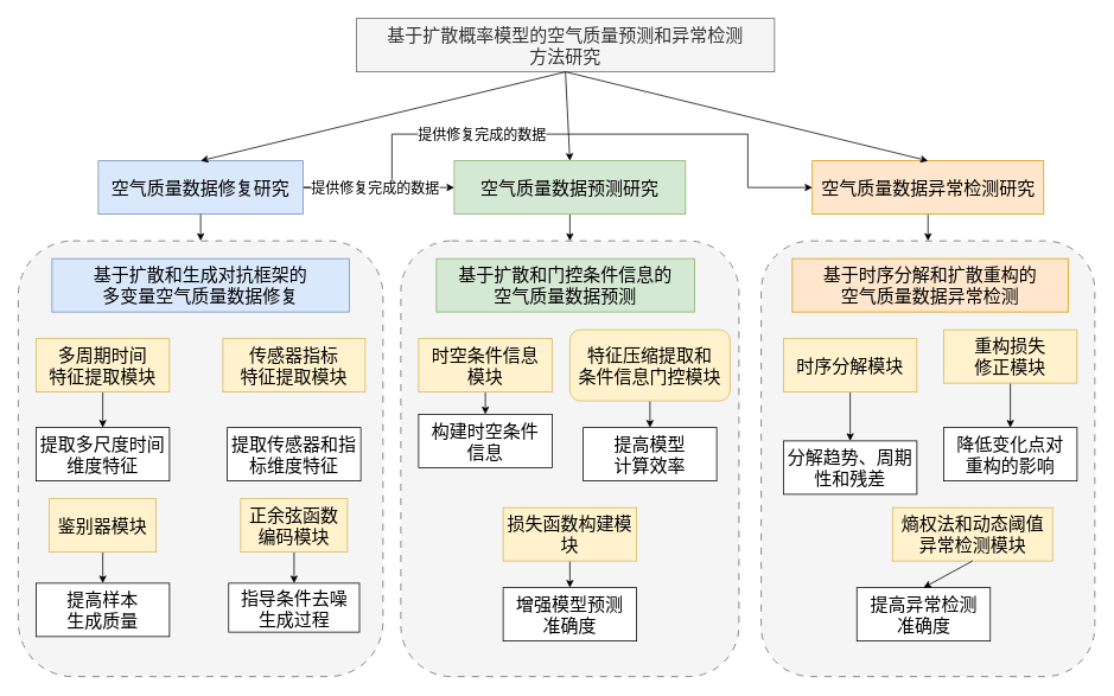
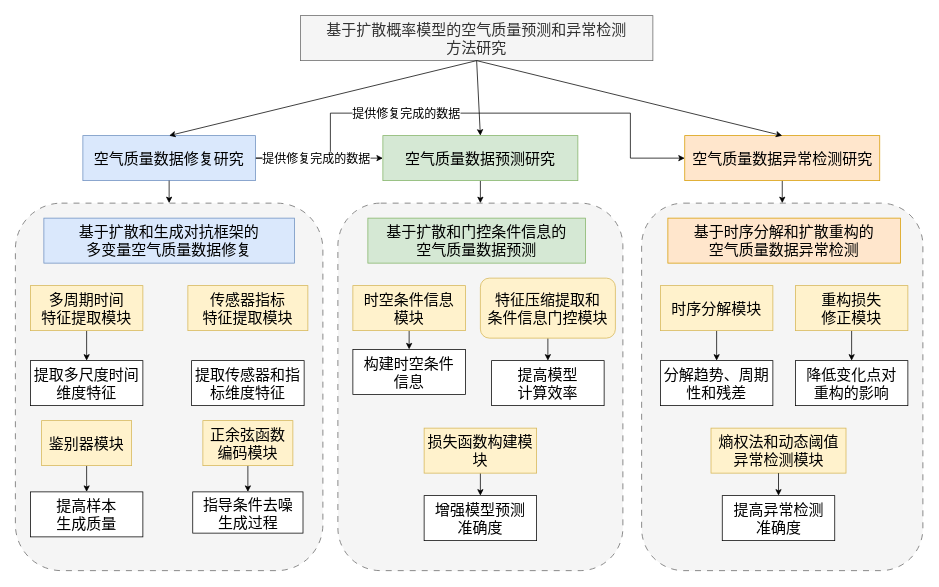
  <mxCell id="0" />
  <mxCell id="1" parent="0" />
  <mxCell id="2" value="" style="rounded=1;whiteSpace=wrap;fillColor=#f5f5f5;dashed=1;dashPattern=8 8;fontColor=#333333;strokeColor=#666666;fontSize=20;" parent="1" vertex="1"><mxGeometry x="855" y="270" width="375" height="490" as="geometry" /></mxCell>
  <mxCell id="3" value="" style="rounded=1;whiteSpace=wrap;fillColor=#f5f5f5;dashed=1;dashPattern=8 8;fontColor=#333333;strokeColor=#666666;fontSize=20;" parent="1" vertex="1"><mxGeometry x="450" y="270" width="380" height="490" as="geometry" /></mxCell>
  <mxCell id="4" value="" style="rounded=1;whiteSpace=wrap;fillColor=#f5f5f5;dashed=1;dashPattern=8 8;strokeColor=#666666;fontColor=#333333;fontSize=20;" parent="1" vertex="1"><mxGeometry x="20" y="270" width="410" height="490" as="geometry" /></mxCell>
  <mxCell id="5" value="" style="rounded=0;orthogonalLoop=1;jettySize=auto;exitX=0.5;exitY=1;exitDx=0;exitDy=0;entryX=0.5;entryY=0;entryDx=0;entryDy=0;fontSize=20;" parent="1" source="6" target="16" edge="1"><mxGeometry relative="1" as="geometry" /></mxCell>
  <mxCell id="6" value="基于扩散概率模型的空气质量预测和异常检测&#10;方法研究" style="rounded=0;whiteSpace=wrap;fillColor=#f5f5f5;fontColor=#333333;strokeColor=#666666;fontSize=20;" parent="1" vertex="1"><mxGeometry x="400" y="20" width="470" height="60" as="geometry" /></mxCell>
  <mxCell id="7" value="基于扩散和生成对抗框架的&#10;多变量空气质量数据修复" style="rounded=0;whiteSpace=wrap;fontSize=20;fillColor=#dae8fc;strokeColor=#6c8ebf;" parent="1" vertex="1"><mxGeometry x="58" y="290" width="334" height="60" as="geometry" /></mxCell>
  <mxCell id="8" value="基于扩散和门控条件信息的&#10;空气质量数据预测" style="rounded=0;whiteSpace=wrap;fillColor=#d5e8d4;strokeColor=#82b366;fontSize=20;" parent="1" vertex="1"><mxGeometry x="490" y="290" width="290" height="60" as="geometry" /></mxCell>
  <mxCell id="9" value="基于时序分解和扩散重构的&#10;空气质量数据异常检测" style="rounded=0;whiteSpace=wrap;fillColor=#ffe6cc;strokeColor=#d79b00;fontSize=20;" parent="1" vertex="1"><mxGeometry x="890" y="290" width="310" height="60" as="geometry" /></mxCell>
  <mxCell id="10" style="edgeStyle=orthogonalEdgeStyle;rounded=0;orthogonalLoop=1;jettySize=auto;html=1;exitX=1;exitY=0.5;exitDx=0;exitDy=0;entryX=0;entryY=0.5;entryDx=0;entryDy=0;" edge="1" parent="1" source="14" target="16"><mxGeometry relative="1" as="geometry" /></mxCell>
  <mxCell id="11" style="edgeStyle=orthogonalEdgeStyle;rounded=0;orthogonalLoop=1;jettySize=auto;html=1;exitX=1;exitY=0.5;exitDx=0;exitDy=0;entryX=0;entryY=0.5;entryDx=0;entryDy=0;" edge="1" parent="1" source="14" target="18"><mxGeometry relative="1" as="geometry"><Array as="points"><mxPoint x="440" y="210" /><mxPoint x="440" y="150" /><mxPoint x="840" y="150" /><mxPoint x="840" y="210" /></Array></mxGeometry></mxCell>
  <mxCell id="12" value="&lt;font style=&quot;font-size: 16px;&quot;&gt;提供修复完成的数据&lt;/font&gt;" style="edgeLabel;html=1;align=center;verticalAlign=middle;resizable=0;points=[];" vertex="1" connectable="0" parent="11"><mxGeometry x="-0.826" relative="1" as="geometry"><mxPoint x="20" as="offset" /></mxGeometry></mxCell>
  <mxCell id="13" value="&lt;font style=&quot;font-size: 16px;&quot;&gt;提供修复完成的数据&lt;/font&gt;" style="edgeLabel;html=1;align=center;verticalAlign=middle;resizable=0;points=[];" vertex="1" connectable="0" parent="11"><mxGeometry x="-0.273" y="3" relative="1" as="geometry"><mxPoint x="8" y="3" as="offset" /></mxGeometry></mxCell>
  <mxCell id="14" value="空气质量数据修复研究" style="rounded=0;whiteSpace=wrap;strokeColor=#6c8ebf;align=center;verticalAlign=middle;fontFamily=Helvetica;fontSize=20;fillColor=#dae8fc;" parent="1" vertex="1"><mxGeometry x="110" y="180" width="230" height="60" as="geometry" /></mxCell>
  <mxCell id="15" value="" style="rounded=0;orthogonalLoop=1;jettySize=auto;exitX=0.5;exitY=1;exitDx=0;exitDy=0;entryX=0.5;entryY=0;entryDx=0;entryDy=0;fontSize=20;" parent="1" source="16" target="3" edge="1"><mxGeometry relative="1" as="geometry" /></mxCell>
  <mxCell id="16" value="空气质量数据预测研究" style="rounded=0;whiteSpace=wrap;fillColor=#d5e8d4;strokeColor=#82b366;fontSize=20;" parent="1" vertex="1"><mxGeometry x="510" y="180" width="260" height="60" as="geometry" /></mxCell>
  <mxCell id="17" value="" style="rounded=0;orthogonalLoop=1;jettySize=auto;exitX=0.5;exitY=1;exitDx=0;exitDy=0;entryX=0.5;entryY=0;entryDx=0;entryDy=0;fontSize=20;" parent="1" source="18" target="2" edge="1"><mxGeometry relative="1" as="geometry" /></mxCell>
  <mxCell id="18" value="空气质量数据异常检测研究" style="rounded=0;whiteSpace=wrap;fillColor=#ffe6cc;strokeColor=#d79b00;fontSize=20;" parent="1" vertex="1"><mxGeometry x="912.5" y="180" width="260" height="60" as="geometry" /></mxCell>
  <mxCell id="19" value="" style="rounded=0;orthogonalLoop=1;jettySize=auto;exitX=0.5;exitY=1;exitDx=0;exitDy=0;entryX=0.5;entryY=0;entryDx=0;entryDy=0;fontSize=20;" parent="1" source="20" target="26" edge="1"><mxGeometry relative="1" as="geometry" /></mxCell>
  <mxCell id="20" value="多周期时间&#10;特征提取模块" style="rounded=0;whiteSpace=wrap;strokeColor=#d6b656;align=center;verticalAlign=middle;fontFamily=Helvetica;fontSize=20;fillColor=#fff2cc;" parent="1" vertex="1"><mxGeometry x="40" y="380" width="150" height="60" as="geometry" /></mxCell>
  <mxCell id="21" value="传感器指标&#10;特征提取模块" style="rounded=0;whiteSpace=wrap;fontSize=20;fillColor=#fff2cc;strokeColor=#d6b656;" parent="1" vertex="1"><mxGeometry x="250" y="380" width="160" height="60" as="geometry" /></mxCell>
  <mxCell id="22" value="" style="rounded=0;orthogonalLoop=1;jettySize=auto;exitX=0.5;exitY=1;exitDx=0;exitDy=0;entryX=0.5;entryY=0;entryDx=0;entryDy=0;fontSize=20;" parent="1" source="23" target="28" edge="1"><mxGeometry relative="1" as="geometry" /></mxCell>
  <mxCell id="23" value="鉴别器模块" style="rounded=0;whiteSpace=wrap;fillColor=#fff2cc;strokeColor=#d6b656;fontSize=20;" parent="1" vertex="1"><mxGeometry x="55" y="560" width="120" height="60" as="geometry" /></mxCell>
  <mxCell id="24" value="" style="rounded=0;orthogonalLoop=1;jettySize=auto;exitX=0.5;exitY=1;exitDx=0;exitDy=0;entryX=0.5;entryY=0;entryDx=0;entryDy=0;fontSize=20;" parent="1" source="25" target="29" edge="1"><mxGeometry relative="1" as="geometry" /></mxCell>
  <mxCell id="25" value="正余弦函数&#10;编码模块" style="rounded=0;whiteSpace=wrap;fontSize=20;fillColor=#fff2cc;strokeColor=#d6b656;" parent="1" vertex="1"><mxGeometry x="270" y="560" width="120" height="60" as="geometry" /></mxCell>
  <mxCell id="26" value="提取多尺度时间维度特征" style="rounded=0;whiteSpace=wrap;fontSize=20;" parent="1" vertex="1"><mxGeometry x="40" y="480" width="150" height="60" as="geometry" /></mxCell>
  <mxCell id="27" value="提取传感器和指标维度特征" style="rounded=0;whiteSpace=wrap;fontSize=20;" parent="1" vertex="1"><mxGeometry x="255" y="480" width="150" height="60" as="geometry" /></mxCell>
  <mxCell id="28" value="提高样本&#10;生成质量" style="rounded=0;whiteSpace=wrap;fontSize=20;" parent="1" vertex="1"><mxGeometry x="40" y="655" width="150" height="60" as="geometry" /></mxCell>
  <mxCell id="29" value="指导条件去噪&#10;生成过程" style="rounded=0;fontSize=20;whiteSpace=wrap;" parent="1" vertex="1"><mxGeometry x="256.5" y="655" width="147" height="55" as="geometry" /></mxCell>
  <mxCell id="30" value="" style="rounded=0;orthogonalLoop=1;jettySize=auto;exitX=0.5;exitY=1;exitDx=0;exitDy=0;entryX=0.5;entryY=0;entryDx=0;entryDy=0;fontSize=20;" parent="1" source="31" target="36" edge="1"><mxGeometry relative="1" as="geometry" /></mxCell>
  <mxCell id="31" value="时空条件信息&#10;模块" style="rounded=0;whiteSpace=wrap;fillColor=#fff2cc;strokeColor=#d6b656;fontSize=20;" parent="1" vertex="1"><mxGeometry x="470" y="380" width="150" height="60" as="geometry" /></mxCell>
  <mxCell id="32" value="" style="rounded=0;orthogonalLoop=1;jettySize=auto;exitX=0.5;exitY=1;exitDx=0;exitDy=0;entryX=0.5;entryY=0;entryDx=0;entryDy=0;fontSize=20;" parent="1" source="33" target="37" edge="1"><mxGeometry relative="1" as="geometry" /></mxCell>
  <mxCell id="33" value="特征压缩提取和&#10;条件信息门控模块" style="whiteSpace=wrap;fillColor=#fff2cc;strokeColor=#d6b656;fontSize=20;rounded=1;" parent="1" vertex="1"><mxGeometry x="640" y="370" width="180" height="80" as="geometry" /></mxCell>
  <mxCell id="34" value="" style="rounded=0;orthogonalLoop=1;jettySize=auto;exitX=0.5;exitY=1;exitDx=0;exitDy=0;entryX=0.5;entryY=0;entryDx=0;entryDy=0;fontSize=20;" parent="1" source="35" target="38" edge="1"><mxGeometry relative="1" as="geometry" /></mxCell>
  <mxCell id="35" value="损失函数构建模块" style="rounded=0;whiteSpace=wrap;fillColor=#fff2cc;strokeColor=#d6b656;fontSize=20;" parent="1" vertex="1"><mxGeometry x="565" y="570" width="150" height="60" as="geometry" /></mxCell>
  <mxCell id="36" value="构建时空条件&#10;信息" style="rounded=0;whiteSpace=wrap;fontSize=20;" parent="1" vertex="1"><mxGeometry x="470" y="465" width="150" height="60" as="geometry" /></mxCell>
  <mxCell id="37" value="提高模型&#10;计算效率" style="rounded=0;whiteSpace=wrap;fontSize=20;" parent="1" vertex="1"><mxGeometry x="655" y="480" width="150" height="60" as="geometry" /></mxCell>
  <mxCell id="38" value="增强模型预测&#10;准确度" style="rounded=0;whiteSpace=wrap;fontSize=20;" parent="1" vertex="1"><mxGeometry x="565" y="660" width="150" height="60" as="geometry" /></mxCell>
  <mxCell id="39" value="" style="rounded=0;orthogonalLoop=1;jettySize=auto;exitX=0.5;exitY=1;exitDx=0;exitDy=0;entryX=0.5;entryY=0;entryDx=0;entryDy=0;fontSize=20;" parent="1" source="40" target="44" edge="1"><mxGeometry relative="1" as="geometry" /></mxCell>
  <mxCell id="40" value="时序分解模块" style="rounded=0;whiteSpace=wrap;fillColor=#fff2cc;strokeColor=#d6b656;fontSize=20;" parent="1" vertex="1"><mxGeometry x="880" y="380" width="150" height="60" as="geometry" /></mxCell>
- <mxCell id="41" value="熵权法和动态阈值&#10;异常检测模块" style="rounded=0;whiteSpace=wrap;fillColor=#fff2cc;strokeColor=#d6b656;fontSize=20;" parent="1" vertex="1"><mxGeometry x="1002.5" y="570" width="180" height="60" as="geometry" /></mxCell>
+ <mxCell id="41" value="熵权法和动态阈值&#10;异常检测模块" style="rounded=0;whiteSpace=wrap;fillColor=#fff2cc;strokeColor=#d6b656;fontSize=20;" parent="1" vertex="1"><mxGeometry x="947.5" y="570" width="180" height="60" as="geometry" /></mxCell>
  <mxCell id="42" value="" style="rounded=0;orthogonalLoop=1;jettySize=auto;exitX=0.5;exitY=1;exitDx=0;exitDy=0;entryX=0.5;entryY=0;entryDx=0;entryDy=0;fontSize=20;" parent="1" source="43" target="46" edge="1"><mxGeometry relative="1" as="geometry" /></mxCell>
- <mxCell id="43" value="重构损失&#10;修正模块" style="rounded=0;whiteSpace=wrap;fillColor=#fff2cc;strokeColor=#d6b656;fontSize=20;" parent="1" vertex="1"><mxGeometry x="1060" y="370" width="150" height="60" as="geometry" /></mxCell>
- <mxCell id="44" value="分解趋势、周期性和残差" style="rounded=0;whiteSpace=wrap;fontSize=20;" parent="1" vertex="1"><mxGeometry x="880" y="495" width="150" height="60" as="geometry" /></mxCell>
+ <mxCell id="43" value="重构损失&#10;修正模块" style="rounded=0;whiteSpace=wrap;fillColor=#fff2cc;strokeColor=#d6b656;fontSize=20;" parent="1" vertex="1"><mxGeometry x="1060" y="380" width="150" height="60" as="geometry" /></mxCell>
+ <mxCell id="44" value="分解趋势、周期性和残差" style="rounded=0;whiteSpace=wrap;fontSize=20;" parent="1" vertex="1"><mxGeometry x="880" y="480" width="150" height="60" as="geometry" /></mxCell>
  <mxCell id="45" value="提高异常检测&#10;准确度" style="rounded=0;whiteSpace=wrap;fontSize=20;" parent="1" vertex="1"><mxGeometry x="962.5" y="660" width="150" height="60" as="geometry" /></mxCell>
  <mxCell id="46" value="降低变化点对&#10;重构的影响" style="rounded=0;whiteSpace=wrap;fontSize=20;" parent="1" vertex="1"><mxGeometry x="1060" y="480" width="150" height="60" as="geometry" /></mxCell>
  <mxCell id="47" value="" style="rounded=0;orthogonalLoop=1;jettySize=auto;exitX=0.5;exitY=1;exitDx=0;exitDy=0;entryX=0.5;entryY=0;entryDx=0;entryDy=0;fontSize=20;" parent="1" source="14" target="4" edge="1"><mxGeometry relative="1" as="geometry" /></mxCell>
  <mxCell id="48" value="" style="rounded=0;orthogonalLoop=1;jettySize=auto;exitX=0.5;exitY=1;exitDx=0;exitDy=0;entryX=0.5;entryY=0;entryDx=0;entryDy=0;fontSize=20;" parent="1" source="41" target="45" edge="1"><mxGeometry relative="1" as="geometry" /></mxCell>
  <mxCell id="49" value="" style="rounded=0;orthogonalLoop=1;jettySize=auto;exitX=0.5;exitY=1;exitDx=0;exitDy=0;entryX=0.5;entryY=0;entryDx=0;entryDy=0;fontSize=20;" parent="1" source="6" target="18" edge="1"><mxGeometry relative="1" as="geometry" /></mxCell>
  <mxCell id="50" value="" style="rounded=0;orthogonalLoop=1;jettySize=auto;exitX=0.5;exitY=1;exitDx=0;exitDy=0;entryX=0.5;entryY=0;entryDx=0;entryDy=0;fontSize=20;" parent="1" source="6" target="14" edge="1"><mxGeometry relative="1" as="geometry" /></mxCell>
